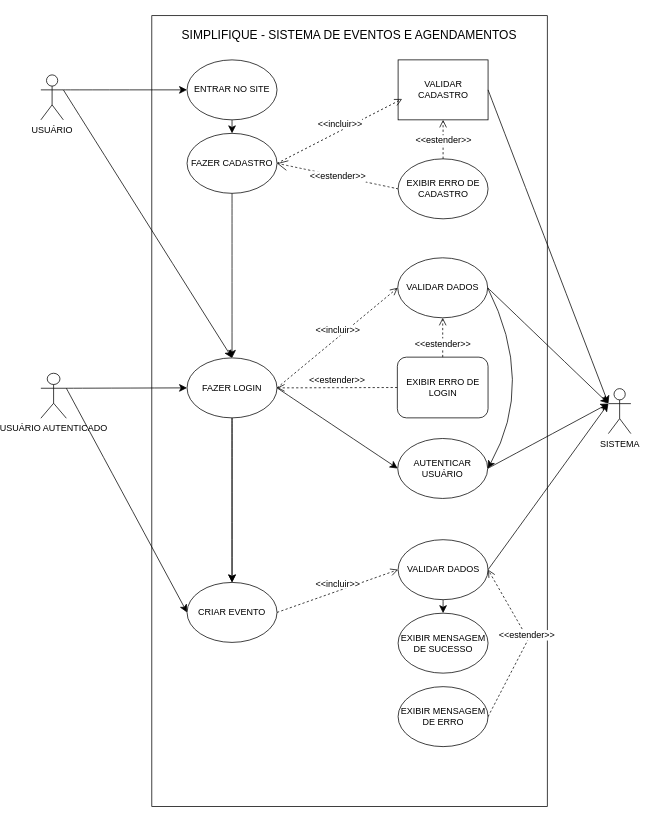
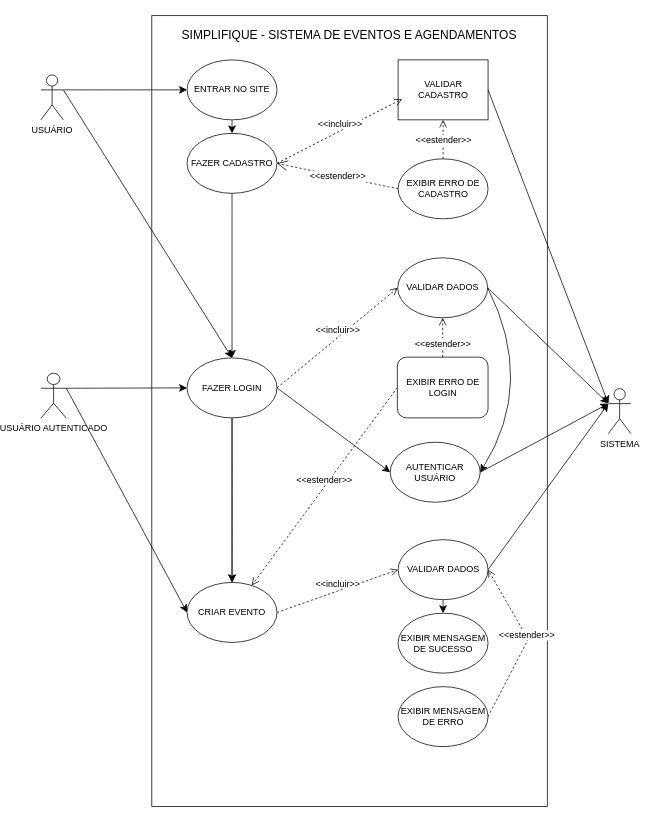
  <mxCell id="0" />
  <mxCell id="1" parent="0" />
  <mxCell id="2" value="" style="rounded=0;whiteSpace=wrap;html=1;direction=south;aspect=fixed;movable=0;resizable=0;rotatable=0;deletable=0;editable=0;locked=1;connectable=0;" vertex="1" parent="1"><mxGeometry x="168" y="20" width="527.5" height="1055" as="geometry" /></mxCell>
  <mxCell id="3" value="SIMPLIFIQUE - SISTEMA DE EVENTOS E AGENDAMENTOS" style="text;html=1;align=center;verticalAlign=middle;whiteSpace=wrap;rounded=0;fontSize=16;" vertex="1" parent="1"><mxGeometry x="165.25" y="31" width="533" height="30" as="geometry" /></mxCell>
  <mxCell id="4" style="edgeStyle=none;curved=1;rounded=0;orthogonalLoop=1;jettySize=auto;html=1;exitX=1;exitY=0.333;exitDx=0;exitDy=0;exitPerimeter=0;entryX=0;entryY=0.5;entryDx=0;entryDy=0;fontSize=12;startSize=8;endSize=8;" edge="1" parent="1" source="6" target="8"><mxGeometry relative="1" as="geometry" /></mxCell>
  <mxCell id="5" style="edgeStyle=none;curved=1;rounded=0;orthogonalLoop=1;jettySize=auto;html=1;exitX=1;exitY=0.333;exitDx=0;exitDy=0;exitPerimeter=0;entryX=0.5;entryY=0;entryDx=0;entryDy=0;fontSize=12;startSize=8;endSize=8;" edge="1" parent="1" source="6" target="24"><mxGeometry relative="1" as="geometry" /></mxCell>
  <mxCell id="6" value="USUÁRIO" style="shape=umlActor;verticalLabelPosition=bottom;verticalAlign=top;html=1;outlineConnect=0;" vertex="1" parent="1"><mxGeometry x="20" y="99" width="30" height="60" as="geometry" /></mxCell>
  <mxCell id="7" style="edgeStyle=none;curved=1;rounded=0;orthogonalLoop=1;jettySize=auto;html=1;exitX=0.5;exitY=1;exitDx=0;exitDy=0;entryX=0.5;entryY=0;entryDx=0;entryDy=0;fontSize=12;startSize=8;endSize=8;" edge="1" parent="1" source="8" target="10"><mxGeometry relative="1" as="geometry" /></mxCell>
  <mxCell id="8" value="ENTRAR NO SITE" style="ellipse;whiteSpace=wrap;html=1;" vertex="1" parent="1"><mxGeometry x="215" y="79" width="120" height="80" as="geometry" /></mxCell>
  <mxCell id="9" style="edgeStyle=none;curved=1;rounded=0;orthogonalLoop=1;jettySize=auto;html=1;exitX=0.5;exitY=1;exitDx=0;exitDy=0;entryX=0.5;entryY=0;entryDx=0;entryDy=0;fontSize=12;startSize=8;endSize=8;" edge="1" parent="1" source="10" target="24"><mxGeometry relative="1" as="geometry" /></mxCell>
  <mxCell id="10" value="FAZER CADASTRO" style="ellipse;whiteSpace=wrap;html=1;" vertex="1" parent="1"><mxGeometry x="215" y="177" width="120" height="80" as="geometry" /></mxCell>
  <mxCell id="11" value="VALIDAR CADASTRO" style="whiteSpace=wrap;html=1;rounded=0;" vertex="1" parent="1"><mxGeometry x="496.5" y="79" width="120" height="80" as="geometry" /></mxCell>
  <mxCell id="12" value="SISTEMA" style="shape=umlActor;verticalLabelPosition=bottom;verticalAlign=top;html=1;outlineConnect=0;" vertex="1" parent="1"><mxGeometry x="777" y="517.5" width="30" height="60" as="geometry" /></mxCell>
  <mxCell id="13" value="EXIBIR ERRO DE CADASTRO" style="ellipse;whiteSpace=wrap;html=1;" vertex="1" parent="1"><mxGeometry x="496.5" y="211" width="120" height="80" as="geometry" /></mxCell>
  <mxCell id="14" value="&amp;lt;&amp;lt;incluir&amp;gt;&amp;gt;" style="html=1;verticalAlign=bottom;endArrow=open;dashed=1;endSize=8;curved=0;rounded=0;fontSize=12;entryX=0.045;entryY=0.652;entryDx=0;entryDy=0;entryPerimeter=0;exitX=1;exitY=0.5;exitDx=0;exitDy=0;" edge="1" parent="1" source="10" target="11"><mxGeometry relative="1" as="geometry"><mxPoint x="401" y="312" as="sourcePoint" /><mxPoint x="336" y="214" as="targetPoint" /></mxGeometry></mxCell>
  <mxCell id="15" value="" style="endArrow=open;endSize=12;dashed=1;html=1;rounded=0;fontSize=12;curved=1;entryX=1;entryY=0.5;entryDx=0;entryDy=0;exitX=0;exitY=0.5;exitDx=0;exitDy=0;" edge="1" parent="1" source="13" target="10"><mxGeometry width="160" relative="1" as="geometry"><mxPoint x="351" y="265" as="sourcePoint" /><mxPoint x="398" y="230" as="targetPoint" /></mxGeometry></mxCell>
  <mxCell id="16" value="&amp;lt;&amp;lt;estender&amp;gt;&amp;gt;" style="edgeLabel;html=1;align=center;verticalAlign=middle;resizable=0;points=[];fontSize=12;" vertex="1" connectable="0" parent="15"><mxGeometry x="0.008" y="1" relative="1" as="geometry"><mxPoint as="offset" /></mxGeometry></mxCell>
  <mxCell id="17" value="&amp;lt;&amp;lt;estender&amp;gt;&amp;gt;" style="html=1;verticalAlign=bottom;endArrow=open;dashed=1;endSize=8;curved=0;rounded=0;fontSize=12;exitX=0.5;exitY=0;exitDx=0;exitDy=0;entryX=0.5;entryY=1;entryDx=0;entryDy=0;" edge="1" parent="1" source="13" target="11"><mxGeometry x="-0.423" relative="1" as="geometry"><mxPoint x="432" y="209" as="sourcePoint" /><mxPoint x="352" y="209" as="targetPoint" /><mxPoint as="offset" /></mxGeometry></mxCell>
  <mxCell id="18" style="edgeStyle=none;curved=1;rounded=0;orthogonalLoop=1;jettySize=auto;html=1;exitX=1;exitY=0.333;exitDx=0;exitDy=0;exitPerimeter=0;entryX=0;entryY=0.5;entryDx=0;entryDy=0;fontSize=12;startSize=8;endSize=8;" edge="1" parent="1" source="20" target="24"><mxGeometry relative="1" as="geometry"><mxPoint x="199" y="323" as="targetPoint" /></mxGeometry></mxCell>
  <mxCell id="19" style="edgeStyle=none;curved=1;rounded=0;orthogonalLoop=1;jettySize=auto;html=1;exitX=1;exitY=0.333;exitDx=0;exitDy=0;exitPerimeter=0;entryX=0;entryY=0.5;entryDx=0;entryDy=0;fontSize=12;startSize=8;endSize=8;" edge="1" parent="1" source="20" target="35"><mxGeometry relative="1" as="geometry" /></mxCell>
  <mxCell id="20" value="USUÁRIO AUTENTICADO" style="shape=umlActor;verticalLabelPosition=bottom;verticalAlign=top;html=1;outlineConnect=0;" vertex="1" parent="1"><mxGeometry x="20" y="497" width="34" height="60" as="geometry" /></mxCell>
  <mxCell id="21" style="edgeStyle=none;curved=1;rounded=0;orthogonalLoop=1;jettySize=auto;html=1;exitX=1;exitY=0.5;exitDx=0;exitDy=0;entryX=0;entryY=0.5;entryDx=0;entryDy=0;fontSize=12;startSize=8;endSize=8;" edge="1" parent="1" source="24" target="29"><mxGeometry relative="1" as="geometry" /></mxCell>
  <mxCell id="22" value="" style="edgeStyle=none;curved=1;rounded=0;orthogonalLoop=1;jettySize=auto;html=1;fontSize=12;startSize=8;endSize=8;" edge="1" parent="1" source="24" target="35"><mxGeometry relative="1" as="geometry" /></mxCell>
  <mxCell id="23" style="edgeStyle=none;curved=1;rounded=0;orthogonalLoop=1;jettySize=auto;html=1;exitX=0.5;exitY=1;exitDx=0;exitDy=0;entryX=0.5;entryY=0;entryDx=0;entryDy=0;fontSize=12;startSize=8;endSize=8;" edge="1" parent="1" source="24" target="35"><mxGeometry relative="1" as="geometry" /></mxCell>
  <mxCell id="24" value="FAZER LOGIN" style="ellipse;whiteSpace=wrap;html=1;" vertex="1" parent="1"><mxGeometry x="215" y="476.5" width="120" height="80" as="geometry" /></mxCell>
- <mxCell id="25" value="&amp;lt;&amp;lt;estender&amp;gt;&amp;gt;" style="html=1;verticalAlign=bottom;endArrow=open;dashed=1;endSize=8;curved=0;rounded=0;fontSize=12;exitX=0;exitY=0.5;exitDx=0;exitDy=0;entryX=1;entryY=0.5;entryDx=0;entryDy=0;" edge="1" parent="1" source="28" target="24"><mxGeometry x="0.005" relative="1" as="geometry"><mxPoint x="403" y="423" as="sourcePoint" /><mxPoint x="335" y="469" as="targetPoint" /><mxPoint as="offset" /></mxGeometry></mxCell>
+ <mxCell id="25" value="&amp;lt;&amp;lt;estender&amp;gt;&amp;gt;" style="html=1;verticalAlign=bottom;endArrow=open;dashed=1;endSize=8;curved=0;rounded=0;fontSize=12;exitX=0;exitY=0.5;exitDx=0;exitDy=0;" edge="1" parent="1" source="28" target="35"><mxGeometry x="0.005" relative="1" as="geometry"><mxPoint x="403" y="423" as="sourcePoint" /><mxPoint x="335" y="469" as="targetPoint" /><mxPoint as="offset" /></mxGeometry></mxCell>
  <mxCell id="26" style="edgeStyle=none;curved=1;rounded=0;orthogonalLoop=1;jettySize=auto;html=1;exitX=1;exitY=0.5;exitDx=0;exitDy=0;entryX=0;entryY=0.333;entryDx=0;entryDy=0;entryPerimeter=0;fontSize=12;startSize=8;endSize=8;" edge="1" parent="1" source="29" target="12"><mxGeometry relative="1" as="geometry" /></mxCell>
  <mxCell id="27" value="&amp;lt;&amp;lt;incluir&amp;gt;&amp;gt;" style="html=1;verticalAlign=bottom;endArrow=open;dashed=1;endSize=8;curved=0;rounded=0;fontSize=12;exitX=1;exitY=0.5;exitDx=0;exitDy=0;entryX=0;entryY=0.5;entryDx=0;entryDy=0;" edge="1" parent="1" source="24" target="30"><mxGeometry relative="1" as="geometry"><mxPoint x="430" y="461" as="sourcePoint" /><mxPoint x="350" y="461" as="targetPoint" /></mxGeometry></mxCell>
  <mxCell id="28" value="EXIBIR ERRO DE LOGIN" style="whiteSpace=wrap;html=1;rounded=1;" vertex="1" parent="1"><mxGeometry x="495.5" y="475.5" width="121" height="81" as="geometry" /></mxCell>
- <mxCell id="29" value="AUTENTICAR USUÁRIO" style="ellipse;whiteSpace=wrap;html=1;" vertex="1" parent="1"><mxGeometry x="496" y="584" width="120" height="80" as="geometry" /></mxCell>
+ <mxCell id="29" value="AUTENTICAR USUÁRIO" style="ellipse;whiteSpace=wrap;html=1;" vertex="1" parent="1"><mxGeometry x="486" y="589" width="120" height="80" as="geometry" /></mxCell>
  <mxCell id="30" value="VALIDAR DADOS" style="ellipse;whiteSpace=wrap;html=1;" vertex="1" parent="1"><mxGeometry x="496" y="343" width="120" height="80" as="geometry" /></mxCell>
  <mxCell id="31" value="&amp;lt;&amp;lt;estender&amp;gt;&amp;gt;" style="html=1;verticalAlign=bottom;endArrow=open;dashed=1;endSize=8;curved=0;rounded=0;fontSize=12;exitX=0.5;exitY=0;exitDx=0;exitDy=0;entryX=0.5;entryY=1;entryDx=0;entryDy=0;" edge="1" parent="1" source="28" target="30"><mxGeometry x="-0.65" relative="1" as="geometry"><mxPoint x="451" y="448" as="sourcePoint" /><mxPoint x="371" y="448" as="targetPoint" /><mxPoint as="offset" /></mxGeometry></mxCell>
  <mxCell id="32" style="edgeStyle=none;curved=1;rounded=0;orthogonalLoop=1;jettySize=auto;html=1;exitX=1;exitY=0.5;exitDx=0;exitDy=0;entryX=1;entryY=0.5;entryDx=0;entryDy=0;fontSize=12;startSize=8;endSize=8;" edge="1" parent="1" source="30" target="29"><mxGeometry relative="1" as="geometry"><Array as="points"><mxPoint x="680" y="510" /></Array></mxGeometry></mxCell>
  <mxCell id="33" style="edgeStyle=none;curved=1;rounded=0;orthogonalLoop=1;jettySize=auto;html=1;exitX=1;exitY=0.5;exitDx=0;exitDy=0;entryX=0;entryY=0.333;entryDx=0;entryDy=0;entryPerimeter=0;fontSize=12;startSize=8;endSize=8;" edge="1" parent="1" source="30" target="12"><mxGeometry relative="1" as="geometry" /></mxCell>
  <mxCell id="34" style="edgeStyle=none;curved=1;rounded=0;orthogonalLoop=1;jettySize=auto;html=1;exitX=1;exitY=0.5;exitDx=0;exitDy=0;entryX=0;entryY=0.333;entryDx=0;entryDy=0;entryPerimeter=0;fontSize=12;startSize=8;endSize=8;" edge="1" parent="1" source="11" target="12"><mxGeometry relative="1" as="geometry" /></mxCell>
  <mxCell id="35" value="CRIAR EVENTO" style="ellipse;whiteSpace=wrap;html=1;" vertex="1" parent="1"><mxGeometry x="215" y="776" width="120" height="80" as="geometry" /></mxCell>
  <mxCell id="36" style="edgeStyle=none;curved=1;rounded=0;orthogonalLoop=1;jettySize=auto;html=1;exitX=0.5;exitY=1;exitDx=0;exitDy=0;entryX=0.5;entryY=0;entryDx=0;entryDy=0;fontSize=12;startSize=8;endSize=8;" edge="1" parent="1" source="37" target="38"><mxGeometry relative="1" as="geometry" /></mxCell>
  <mxCell id="37" value="VALIDAR DADOS" style="ellipse;whiteSpace=wrap;html=1;" vertex="1" parent="1"><mxGeometry x="496.5" y="719" width="120" height="80" as="geometry" /></mxCell>
  <mxCell id="38" value="EXIBIR MENSAGEM DE SUCESSO" style="ellipse;whiteSpace=wrap;html=1;" vertex="1" parent="1"><mxGeometry x="496.5" y="817" width="120" height="80" as="geometry" /></mxCell>
  <mxCell id="39" value="EXIBIR MENSAGEM DE ERRO" style="ellipse;whiteSpace=wrap;html=1;" vertex="1" parent="1"><mxGeometry x="496.5" y="915" width="120" height="80" as="geometry" /></mxCell>
  <mxCell id="40" style="edgeStyle=none;curved=1;rounded=0;orthogonalLoop=1;jettySize=auto;html=1;exitX=1;exitY=0.5;exitDx=0;exitDy=0;entryX=0;entryY=0.333;entryDx=0;entryDy=0;entryPerimeter=0;fontSize=12;startSize=8;endSize=8;" edge="1" parent="1" source="37" target="12"><mxGeometry relative="1" as="geometry" /></mxCell>
  <mxCell id="41" value="&amp;lt;&amp;lt;incluir&amp;gt;&amp;gt;" style="html=1;verticalAlign=bottom;endArrow=open;dashed=1;endSize=8;curved=0;rounded=0;fontSize=12;exitX=1;exitY=0.5;exitDx=0;exitDy=0;entryX=0;entryY=0.5;entryDx=0;entryDy=0;" edge="1" parent="1" source="35" target="37"><mxGeometry relative="1" as="geometry"><mxPoint x="437" y="682" as="sourcePoint" /><mxPoint x="357" y="682" as="targetPoint" /></mxGeometry></mxCell>
  <mxCell id="42" value="&amp;lt;&amp;lt;estender&amp;gt;&amp;gt;" style="html=1;verticalAlign=bottom;endArrow=open;dashed=1;endSize=8;curved=0;rounded=0;fontSize=12;exitX=1;exitY=0.5;exitDx=0;exitDy=0;entryX=1;entryY=0.5;entryDx=0;entryDy=0;" edge="1" parent="1" source="39" target="37"><mxGeometry relative="1" as="geometry"><mxPoint x="393" y="769" as="sourcePoint" /><mxPoint x="313" y="769" as="targetPoint" /><Array as="points"><mxPoint x="670" y="852" /></Array></mxGeometry></mxCell>
